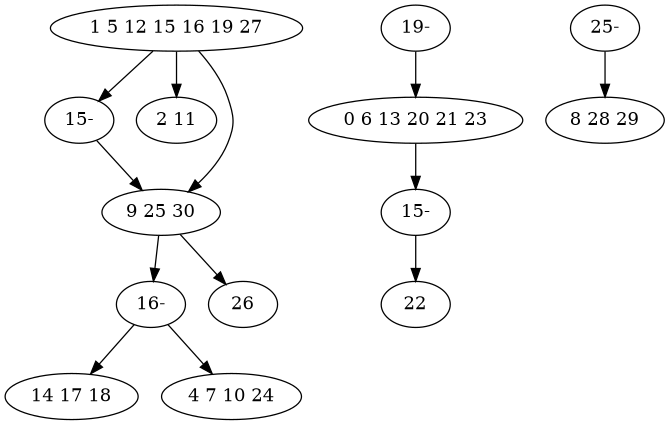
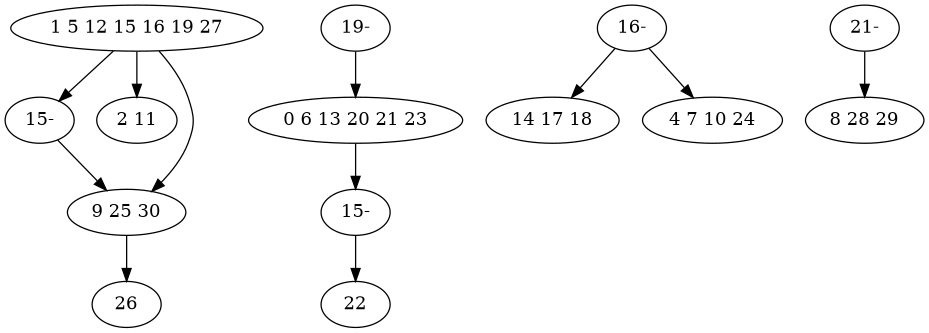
  digraph {
    n1 [label="1 5 12 15 16 19 27"]
    n2 [label="15-"]
    n3 [label="2 11"]
    n4 [label="9 25 30"]
    n5 [label="19-"]
    n6 [label="0 6 13 20 21 23"]
    n7 [label="16-"]
    n8 [label=26]
    n9 [label="15-"]
    n10 [label=22]
    n11 [label="14 17 18"]
    n12 [label="4 7 10 24"]
-   n13 [label="25-"]
+   n13 [label="21-"]
    n14 [label="8 28 29"]
    n1 -> n2
    n1 -> n3
    n1 -> n4
    n2 -> n4
-   n4 -> n7
    n4 -> n8
    n5 -> n6
    n6 -> n9
    n7 -> n11
    n7 -> n12
    n9 -> n10
    n13 -> n14
  }
